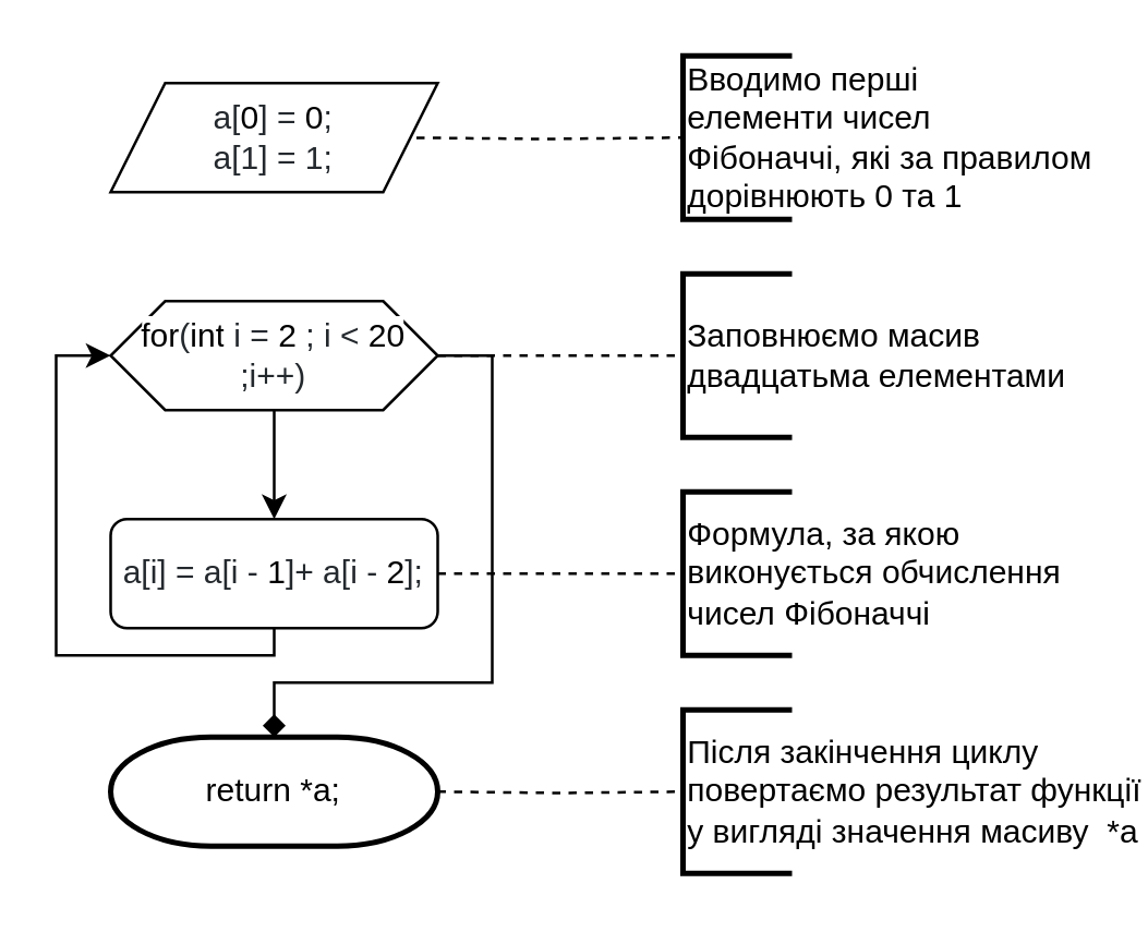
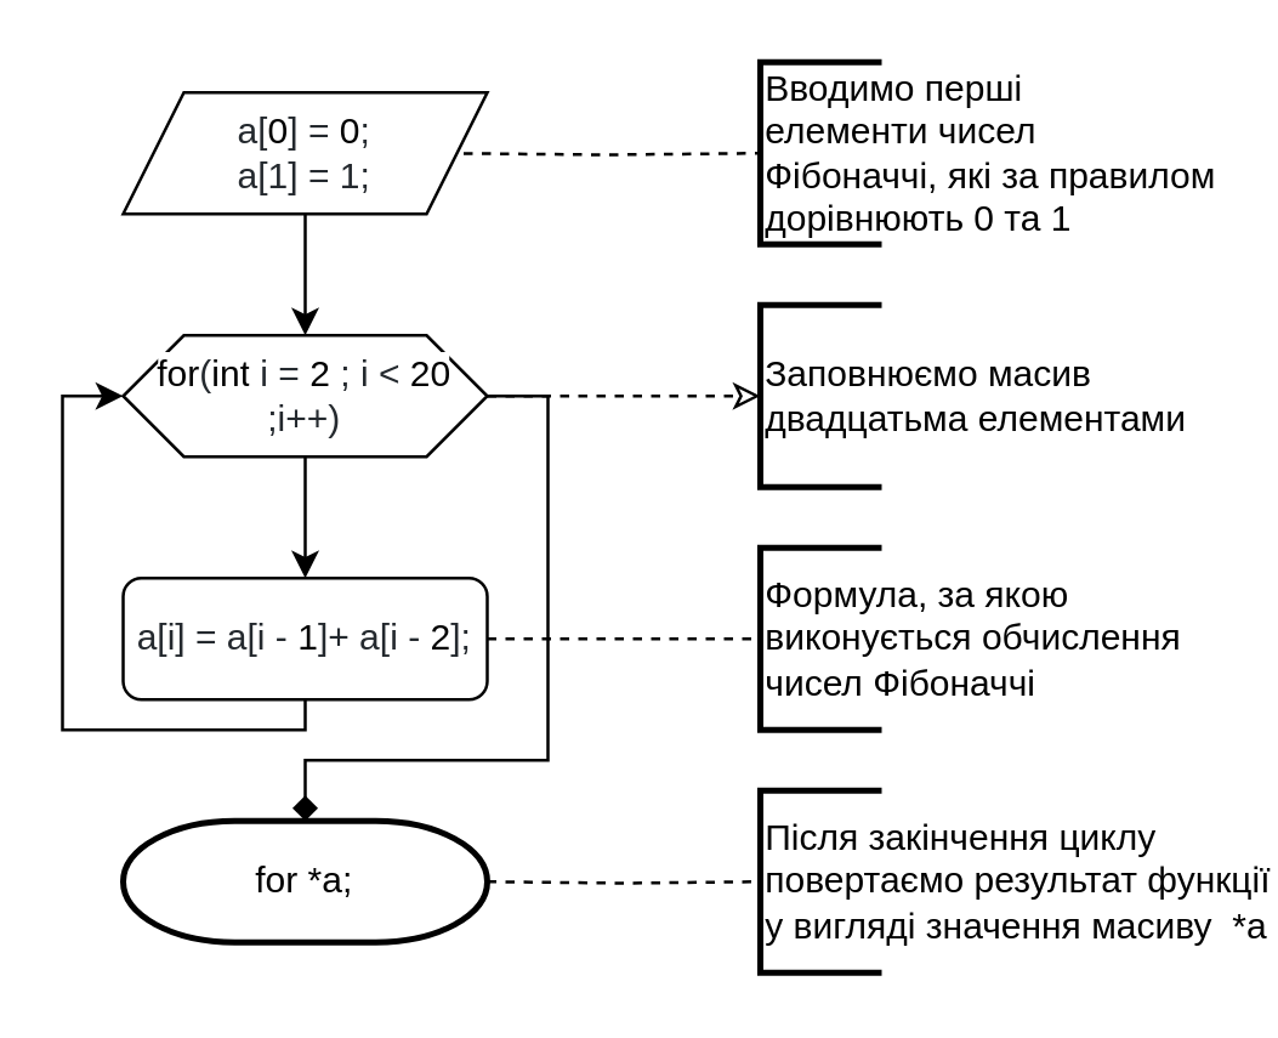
  <mxCell id="0" />
  <mxCell id="1" parent="0" />
+ <mxCell id="2" style="edgeStyle=orthogonalEdgeStyle;rounded=0;orthogonalLoop=1;jettySize=auto;html=1;exitX=0.5;exitY=1;exitDx=0;exitDy=0;entryX=0.5;entryY=0;entryDx=0;entryDy=0;" parent="1" source="15" target="7" edge="1"><mxGeometry relative="1" as="geometry"><mxPoint x="100" y="70" as="sourcePoint" /></mxGeometry></mxCell>
  <mxCell id="3" style="edgeStyle=orthogonalEdgeStyle;rounded=0;orthogonalLoop=1;jettySize=auto;html=1;exitX=1;exitY=0.5;exitDx=0;exitDy=0;entryX=0;entryY=0.5;entryDx=0;entryDy=0;entryPerimeter=0;dashed=1;endArrow=none;endFill=0;" parent="1" target="12" edge="1"><mxGeometry relative="1" as="geometry"><mxPoint x="146.2" y="50" as="sourcePoint" /></mxGeometry></mxCell>
  <mxCell id="4" style="edgeStyle=orthogonalEdgeStyle;rounded=0;orthogonalLoop=1;jettySize=auto;html=1;exitX=0.5;exitY=1;exitDx=0;exitDy=0;entryX=0.5;entryY=0;entryDx=0;entryDy=0;" parent="1" source="7" target="10" edge="1"><mxGeometry relative="1" as="geometry" /></mxCell>
  <mxCell id="5" style="edgeStyle=orthogonalEdgeStyle;rounded=0;orthogonalLoop=1;jettySize=auto;html=1;exitX=1;exitY=0.5;exitDx=0;exitDy=0;entryX=0.5;entryY=0;entryDx=0;entryDy=0;entryPerimeter=0;endArrow=diamond;" parent="1" source="7" target="11" edge="1"><mxGeometry relative="1" as="geometry"><Array as="points"><mxPoint x="180" y="130" /><mxPoint x="180" y="250" /><mxPoint x="100" y="250" /></Array></mxGeometry></mxCell>
- <mxCell id="6" style="edgeStyle=orthogonalEdgeStyle;rounded=0;orthogonalLoop=1;jettySize=auto;html=1;exitX=1;exitY=0.5;exitDx=0;exitDy=0;entryX=0;entryY=0.5;entryDx=0;entryDy=0;entryPerimeter=0;dashed=1;endArrow=none;endFill=0;" parent="1" source="7" target="13" edge="1"><mxGeometry relative="1" as="geometry" /></mxCell>
+ <mxCell id="6" style="edgeStyle=orthogonalEdgeStyle;rounded=0;orthogonalLoop=1;jettySize=auto;html=1;exitX=1;exitY=0.5;exitDx=0;exitDy=0;entryX=0;entryY=0.5;entryDx=0;entryDy=0;entryPerimeter=0;dashed=1;endArrow=classic;endFill=0;" parent="1" source="7" target="13" edge="1"><mxGeometry relative="1" as="geometry" /></mxCell>
  <mxCell id="7" value="&lt;span class=&quot;pl-k&quot; style=&quot;box-sizing: border-box ; font-family: , &amp;#34;consolas&amp;#34; , &amp;#34;liberation mono&amp;#34; , &amp;#34;menlo&amp;#34; , monospace ; background-color: rgb(255 , 255 , 255)&quot;&gt;&lt;font style=&quot;box-sizing: border-box ; vertical-align: inherit&quot;&gt;&lt;font style=&quot;box-sizing: border-box ; vertical-align: inherit&quot;&gt;for&lt;/font&gt;&lt;/font&gt;&lt;/span&gt;&lt;font style=&quot;box-sizing: border-box ; color: rgb(36 , 41 , 46) ; font-family: , &amp;#34;consolas&amp;#34; , &amp;#34;liberation mono&amp;#34; , &amp;#34;menlo&amp;#34; , monospace ; background-color: rgb(255 , 255 , 255) ; vertical-align: inherit&quot;&gt;&lt;font style=&quot;box-sizing: border-box ; vertical-align: inherit&quot;&gt;(&lt;/font&gt;&lt;/font&gt;&lt;span class=&quot;pl-k&quot; style=&quot;box-sizing: border-box ; font-family: , &amp;#34;consolas&amp;#34; , &amp;#34;liberation mono&amp;#34; , &amp;#34;menlo&amp;#34; , monospace ; background-color: rgb(255 , 255 , 255)&quot;&gt;&lt;font style=&quot;box-sizing: border-box ; vertical-align: inherit&quot;&gt;&lt;font style=&quot;box-sizing: border-box ; vertical-align: inherit&quot;&gt;int&lt;/font&gt;&lt;/font&gt;&lt;/span&gt;&lt;font style=&quot;box-sizing: border-box ; color: rgb(36 , 41 , 46) ; font-family: , &amp;#34;consolas&amp;#34; , &amp;#34;liberation mono&amp;#34; , &amp;#34;menlo&amp;#34; , monospace ; background-color: rgb(255 , 255 , 255) ; vertical-align: inherit&quot;&gt;&lt;font style=&quot;box-sizing: border-box ; vertical-align: inherit&quot;&gt; i = &lt;/font&gt;&lt;/font&gt;&lt;span class=&quot;pl-c1&quot; style=&quot;box-sizing: border-box ; font-family: , &amp;#34;consolas&amp;#34; , &amp;#34;liberation mono&amp;#34; , &amp;#34;menlo&amp;#34; , monospace ; background-color: rgb(255 , 255 , 255)&quot;&gt;&lt;font style=&quot;box-sizing: border-box ; vertical-align: inherit&quot;&gt;&lt;font style=&quot;box-sizing: border-box ; vertical-align: inherit&quot;&gt;2&lt;/font&gt;&lt;/font&gt;&lt;/span&gt;&lt;font style=&quot;box-sizing: border-box ; color: rgb(36 , 41 , 46) ; font-family: , &amp;#34;consolas&amp;#34; , &amp;#34;liberation mono&amp;#34; , &amp;#34;menlo&amp;#34; , monospace ; background-color: rgb(255 , 255 , 255) ; vertical-align: inherit&quot;&gt;&lt;font style=&quot;box-sizing: border-box ; vertical-align: inherit&quot;&gt; ; i &amp;lt; &lt;/font&gt;&lt;/font&gt;&lt;span class=&quot;pl-c1&quot; style=&quot;box-sizing: border-box ; font-family: , &amp;#34;consolas&amp;#34; , &amp;#34;liberation mono&amp;#34; , &amp;#34;menlo&amp;#34; , monospace ; background-color: rgb(255 , 255 , 255)&quot;&gt;&lt;font style=&quot;box-sizing: border-box ; vertical-align: inherit&quot;&gt;&lt;font style=&quot;box-sizing: border-box ; vertical-align: inherit&quot;&gt;20&lt;/font&gt;&lt;/font&gt;&lt;/span&gt;&lt;font style=&quot;box-sizing: border-box ; color: rgb(36 , 41 , 46) ; font-family: , &amp;#34;consolas&amp;#34; , &amp;#34;liberation mono&amp;#34; , &amp;#34;menlo&amp;#34; , monospace ; background-color: rgb(255 , 255 , 255) ; vertical-align: inherit&quot;&gt;&lt;font style=&quot;box-sizing: border-box ; vertical-align: inherit&quot;&gt; ;i++)&lt;/font&gt;&lt;/font&gt;" style="shape=hexagon;perimeter=hexagonPerimeter2;whiteSpace=wrap;html=1;fixedSize=1;" parent="1" vertex="1"><mxGeometry x="40" y="110" width="120" height="40" as="geometry" /></mxCell>
  <mxCell id="8" style="edgeStyle=orthogonalEdgeStyle;rounded=0;orthogonalLoop=1;jettySize=auto;html=1;exitX=0.5;exitY=1;exitDx=0;exitDy=0;entryX=0;entryY=0.5;entryDx=0;entryDy=0;" parent="1" source="10" target="7" edge="1"><mxGeometry relative="1" as="geometry"><Array as="points"><mxPoint x="100" y="240" /><mxPoint x="20" y="240" /><mxPoint x="20" y="130" /></Array></mxGeometry></mxCell>
  <mxCell id="9" style="edgeStyle=orthogonalEdgeStyle;rounded=0;orthogonalLoop=1;jettySize=auto;html=1;exitX=1;exitY=0.5;exitDx=0;exitDy=0;entryX=0;entryY=0.5;entryDx=0;entryDy=0;entryPerimeter=0;dashed=1;endArrow=none;endFill=0;" parent="1" source="10" target="14" edge="1"><mxGeometry relative="1" as="geometry" /></mxCell>
  <mxCell id="10" value="&lt;span style=&quot;color: rgb(36 , 41 , 46) ; font-family: , &amp;#34;consolas&amp;#34; , &amp;#34;liberation mono&amp;#34; , &amp;#34;menlo&amp;#34; , monospace ; background-color: rgb(255 , 255 , 255)&quot;&gt;a[i] = a[i - &lt;/span&gt;&lt;span class=&quot;pl-c1&quot; style=&quot;box-sizing: border-box ; font-family: , &amp;#34;consolas&amp;#34; , &amp;#34;liberation mono&amp;#34; , &amp;#34;menlo&amp;#34; , monospace ; background-color: rgb(255 , 255 , 255)&quot;&gt;1&lt;/span&gt;&lt;span style=&quot;color: rgb(36 , 41 , 46) ; font-family: , &amp;#34;consolas&amp;#34; , &amp;#34;liberation mono&amp;#34; , &amp;#34;menlo&amp;#34; , monospace ; background-color: rgb(255 , 255 , 255)&quot;&gt;]+ a[i - &lt;/span&gt;&lt;span class=&quot;pl-c1&quot; style=&quot;box-sizing: border-box ; font-family: , &amp;#34;consolas&amp;#34; , &amp;#34;liberation mono&amp;#34; , &amp;#34;menlo&amp;#34; , monospace ; background-color: rgb(255 , 255 , 255)&quot;&gt;2&lt;/span&gt;&lt;span style=&quot;color: rgb(36 , 41 , 46) ; font-family: , &amp;#34;consolas&amp;#34; , &amp;#34;liberation mono&amp;#34; , &amp;#34;menlo&amp;#34; , monospace ; background-color: rgb(255 , 255 , 255)&quot;&gt;]; &lt;/span&gt;" style="whiteSpace=wrap;html=1;rounded=1;" parent="1" vertex="1"><mxGeometry x="40" y="190" width="120" height="40" as="geometry" /></mxCell>
- <mxCell id="11" value="&lt;font style=&quot;vertical-align: inherit&quot;&gt;&lt;font style=&quot;vertical-align: inherit&quot;&gt;return *a;&lt;/font&gt;&lt;/font&gt;" style="strokeWidth=2;html=1;shape=mxgraph.flowchart.terminator;whiteSpace=wrap;" parent="1" vertex="1"><mxGeometry x="40" y="270" width="120" height="40" as="geometry" /></mxCell>
+ <mxCell id="11" value="&lt;font style=&quot;vertical-align: inherit&quot;&gt;&lt;font style=&quot;vertical-align: inherit&quot;&gt;for *a;&lt;/font&gt;&lt;/font&gt;" style="strokeWidth=2;html=1;shape=mxgraph.flowchart.terminator;whiteSpace=wrap;" parent="1" vertex="1"><mxGeometry x="40" y="270" width="120" height="40" as="geometry" /></mxCell>
  <mxCell id="12" value="Вводимо перші&lt;br&gt;елементи чисел&amp;nbsp;&lt;br&gt;Фібоначчі, які за правилом &lt;br&gt;дорівнюють 0 та 1" style="strokeWidth=2;html=1;shape=mxgraph.flowchart.annotation_1;align=left;pointerEvents=1;" parent="1" vertex="1"><mxGeometry x="250" y="20" width="40" height="60" as="geometry" /></mxCell>
  <mxCell id="13" value="Заповнюємо масив&lt;br&gt;двадцатьма елементами" style="strokeWidth=2;html=1;shape=mxgraph.flowchart.annotation_1;align=left;pointerEvents=1;" parent="1" vertex="1"><mxGeometry x="250" y="100" width="40" height="60" as="geometry" /></mxCell>
  <mxCell id="14" value="Формула, за якою&lt;br&gt;виконується обчислення&lt;br&gt;чисел Фібоначчі" style="strokeWidth=2;html=1;shape=mxgraph.flowchart.annotation_1;align=left;pointerEvents=1;" parent="1" vertex="1"><mxGeometry x="250" y="180" width="40" height="60" as="geometry" /></mxCell>
  <mxCell id="15" value="&lt;font style=&quot;box-sizing: border-box ; color: rgb(36 , 41 , 46) ; background-color: rgb(255 , 255 , 255) ; vertical-align: inherit&quot;&gt;&lt;font style=&quot;box-sizing: border-box ; vertical-align: inherit&quot;&gt;а[&lt;/font&gt;&lt;/font&gt;&lt;span class=&quot;pl-c1&quot; style=&quot;box-sizing: border-box ; background-color: rgb(255 , 255 , 255)&quot;&gt;&lt;font style=&quot;box-sizing: border-box ; vertical-align: inherit&quot;&gt;&lt;font style=&quot;box-sizing: border-box ; vertical-align: inherit&quot;&gt;0&lt;/font&gt;&lt;/font&gt;&lt;/span&gt;&lt;font style=&quot;box-sizing: border-box ; color: rgb(36 , 41 , 46) ; background-color: rgb(255 , 255 , 255) ; vertical-align: inherit&quot;&gt;&lt;font style=&quot;box-sizing: border-box ; vertical-align: inherit&quot;&gt;] =&amp;nbsp;&lt;/font&gt;&lt;/font&gt;&lt;span class=&quot;pl-c1&quot; style=&quot;box-sizing: border-box ; background-color: rgb(255 , 255 , 255)&quot;&gt;&lt;font style=&quot;box-sizing: border-box ; vertical-align: inherit&quot;&gt;&lt;font style=&quot;box-sizing: border-box ; vertical-align: inherit&quot;&gt;0&lt;/font&gt;&lt;/font&gt;&lt;/span&gt;&lt;font style=&quot;box-sizing: border-box ; color: rgb(36 , 41 , 46) ; background-color: rgb(255 , 255 , 255) ; vertical-align: inherit&quot;&gt;&lt;font style=&quot;box-sizing: border-box ; vertical-align: inherit&quot;&gt;;&lt;br&gt;a[1] = 1;&lt;/font&gt;&lt;/font&gt;" style="shape=parallelogram;perimeter=parallelogramPerimeter;whiteSpace=wrap;html=1;fixedSize=1;" vertex="1" parent="1"><mxGeometry x="40" y="30" width="120" height="40" as="geometry" /></mxCell>
  <mxCell id="16" style="edgeStyle=orthogonalEdgeStyle;rounded=0;orthogonalLoop=1;jettySize=auto;html=1;exitX=1;exitY=0.5;exitDx=0;exitDy=0;entryX=0;entryY=0.5;entryDx=0;entryDy=0;entryPerimeter=0;dashed=1;endArrow=none;endFill=0;" edge="1" parent="1" target="17"><mxGeometry relative="1" as="geometry"><mxPoint x="160" y="290" as="sourcePoint" /></mxGeometry></mxCell>
  <mxCell id="17" value="Після закінчення циклу&lt;br&gt;повертаємо результат функції &lt;br&gt;у вигляді значення масиву&amp;nbsp; *а" style="strokeWidth=2;html=1;shape=mxgraph.flowchart.annotation_1;align=left;pointerEvents=1;" vertex="1" parent="1"><mxGeometry x="250" y="260" width="40" height="60" as="geometry" /></mxCell>
